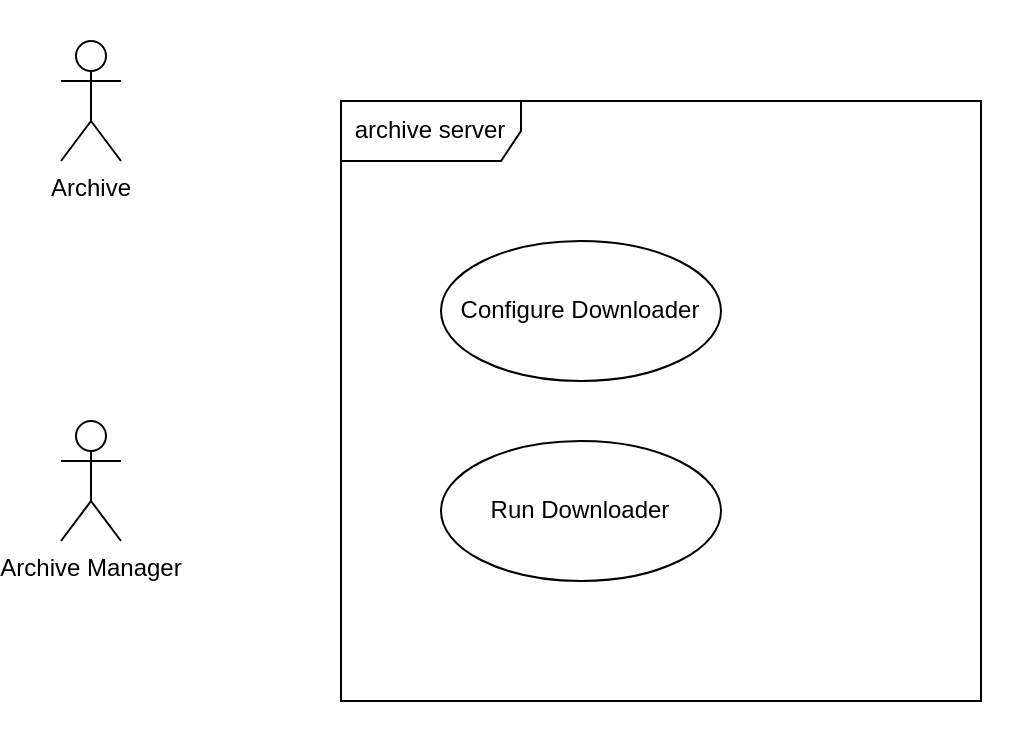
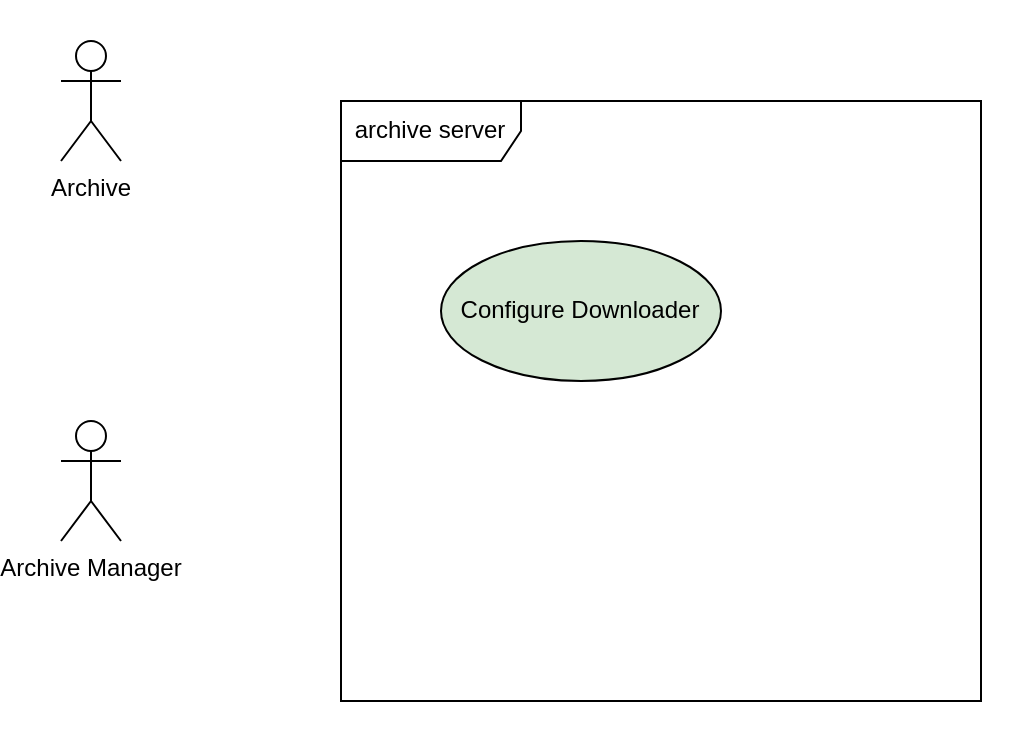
  <mxCell id="0" />
  <mxCell id="1" parent="0" />
  <mxCell id="2" value="Archive" style="shape=umlActor;verticalLabelPosition=bottom;verticalAlign=top;html=1;" vertex="1" parent="1"><mxGeometry x="20" y="20" width="30" height="60" as="geometry" /></mxCell>
  <mxCell id="3" value="Archive Manager" style="shape=umlActor;verticalLabelPosition=bottom;verticalAlign=top;html=1;" vertex="1" parent="1"><mxGeometry x="20" y="210" width="30" height="60" as="geometry" /></mxCell>
  <mxCell id="4" value="archive server" style="shape=umlFrame;whiteSpace=wrap;html=1;pointerEvents=0;width=90;height=30;" vertex="1" parent="1"><mxGeometry x="160" y="50" width="320" height="300" as="geometry" /></mxCell>
- <mxCell id="5" value="Configure Downloader" style="ellipse;whiteSpace=wrap;html=1;" vertex="1" parent="1"><mxGeometry x="210" y="120" width="140" height="70" as="geometry" /></mxCell>
- <mxCell id="6" value="Run Downloader" style="ellipse;whiteSpace=wrap;html=1;" vertex="1" parent="1"><mxGeometry x="210" y="220" width="140" height="70" as="geometry" /></mxCell>
+ <mxCell id="5" value="Configure Downloader" style="ellipse;whiteSpace=wrap;html=1;fillColor=#d5e8d4;" vertex="1" parent="1"><mxGeometry x="210" y="120" width="140" height="70" as="geometry" /></mxCell>
